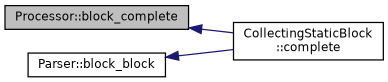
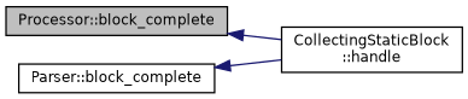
  digraph {
    fontname="DejaVu Sans"
    rankdir=LR
    node [color=black fillcolor=white fontname="DejaVu Sans" fontsize=10 shape=record style=filled]
    edge [color=midnightblue dir=back fontname="DejaVu Sans" fontsize=10 labelfontname=Helvetica labelfontsize=10 style=solid]
    n1 [fillcolor=grey75 fontcolor=black height=0.2 label="Processor::block_complete" width=0.4]
-   n2 [height=0.2 label="CollectingStaticBlock\l::complete" width=0.4]
-   n3 [height=0.2 label="Parser::block_block" width=0.4]
+   n2 [height=0.2 label="CollectingStaticBlock\l::handle" width=0.4]
+   n3 [height=0.2 label="Parser::block_complete" width=0.4]
    n1 -> n2
    n3 -> n2
  }
